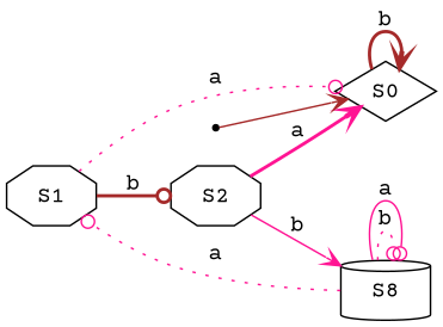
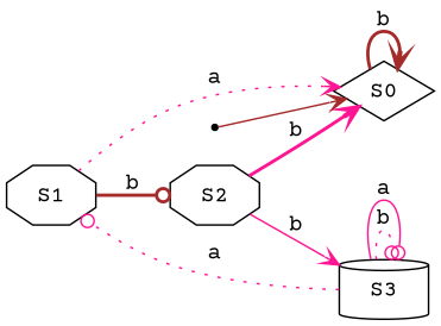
  digraph {
    fontname="Courier Prime"
    rankdir=LR
    node [fontname="Courier Prime" shape=octagon]
    edge [arrowhead=vee color=deeppink fontname="Courier Prime" style=bold]
    n1 [label=S0 shape=diamond]
    n2 [label=S1]
    n3 [label=S2]
-   n4 [label=S8 shape=cylinder]
+   n4 [label=S3 shape=cylinder]
    init [shape=point]
    n1 -> n1 [color=brown label=b]
-   n2 -> n1 [arrowhead=odot label=a style=dotted]
+   n2 -> n1 [label=a style=dotted]
    n2 -> n3 [arrowhead=odot color=brown label=b]
-   n3 -> n1 [label=a]
+   n3 -> n1 [label=b]
    n3 -> n4 [label=b style=solid]
    n4 -> n2 [arrowhead=odot label=a style=dotted]
    n4 -> n4 [arrowhead=odot label=b style=dotted]
    n4 -> n4 [arrowhead=odot label=a style=solid]
    init -> n1 [color=brown style=solid]
  }
